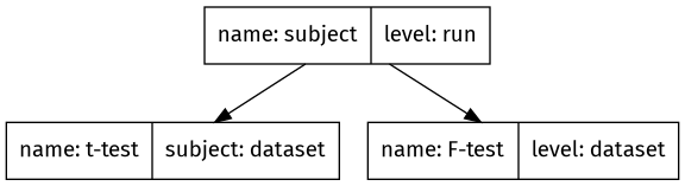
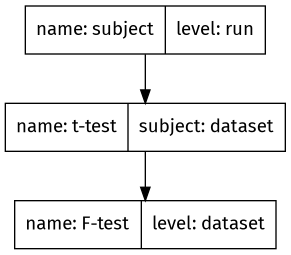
  digraph {
    fontname="Fira Sans"
    node [fontname="Fira Sans" shape=record]
    edge [fontname="Fira Sans"]
    n1 [label="<f0> name: subject|<f1> level: run"]
    n2 [label="<f0> name: t-test|<f1> subject: dataset"]
    n3 [label="<f0> name: F-test|<f1> level: dataset"]
    n1 -> n2
-   n1 -> n3
+   n2 -> n3
  }
